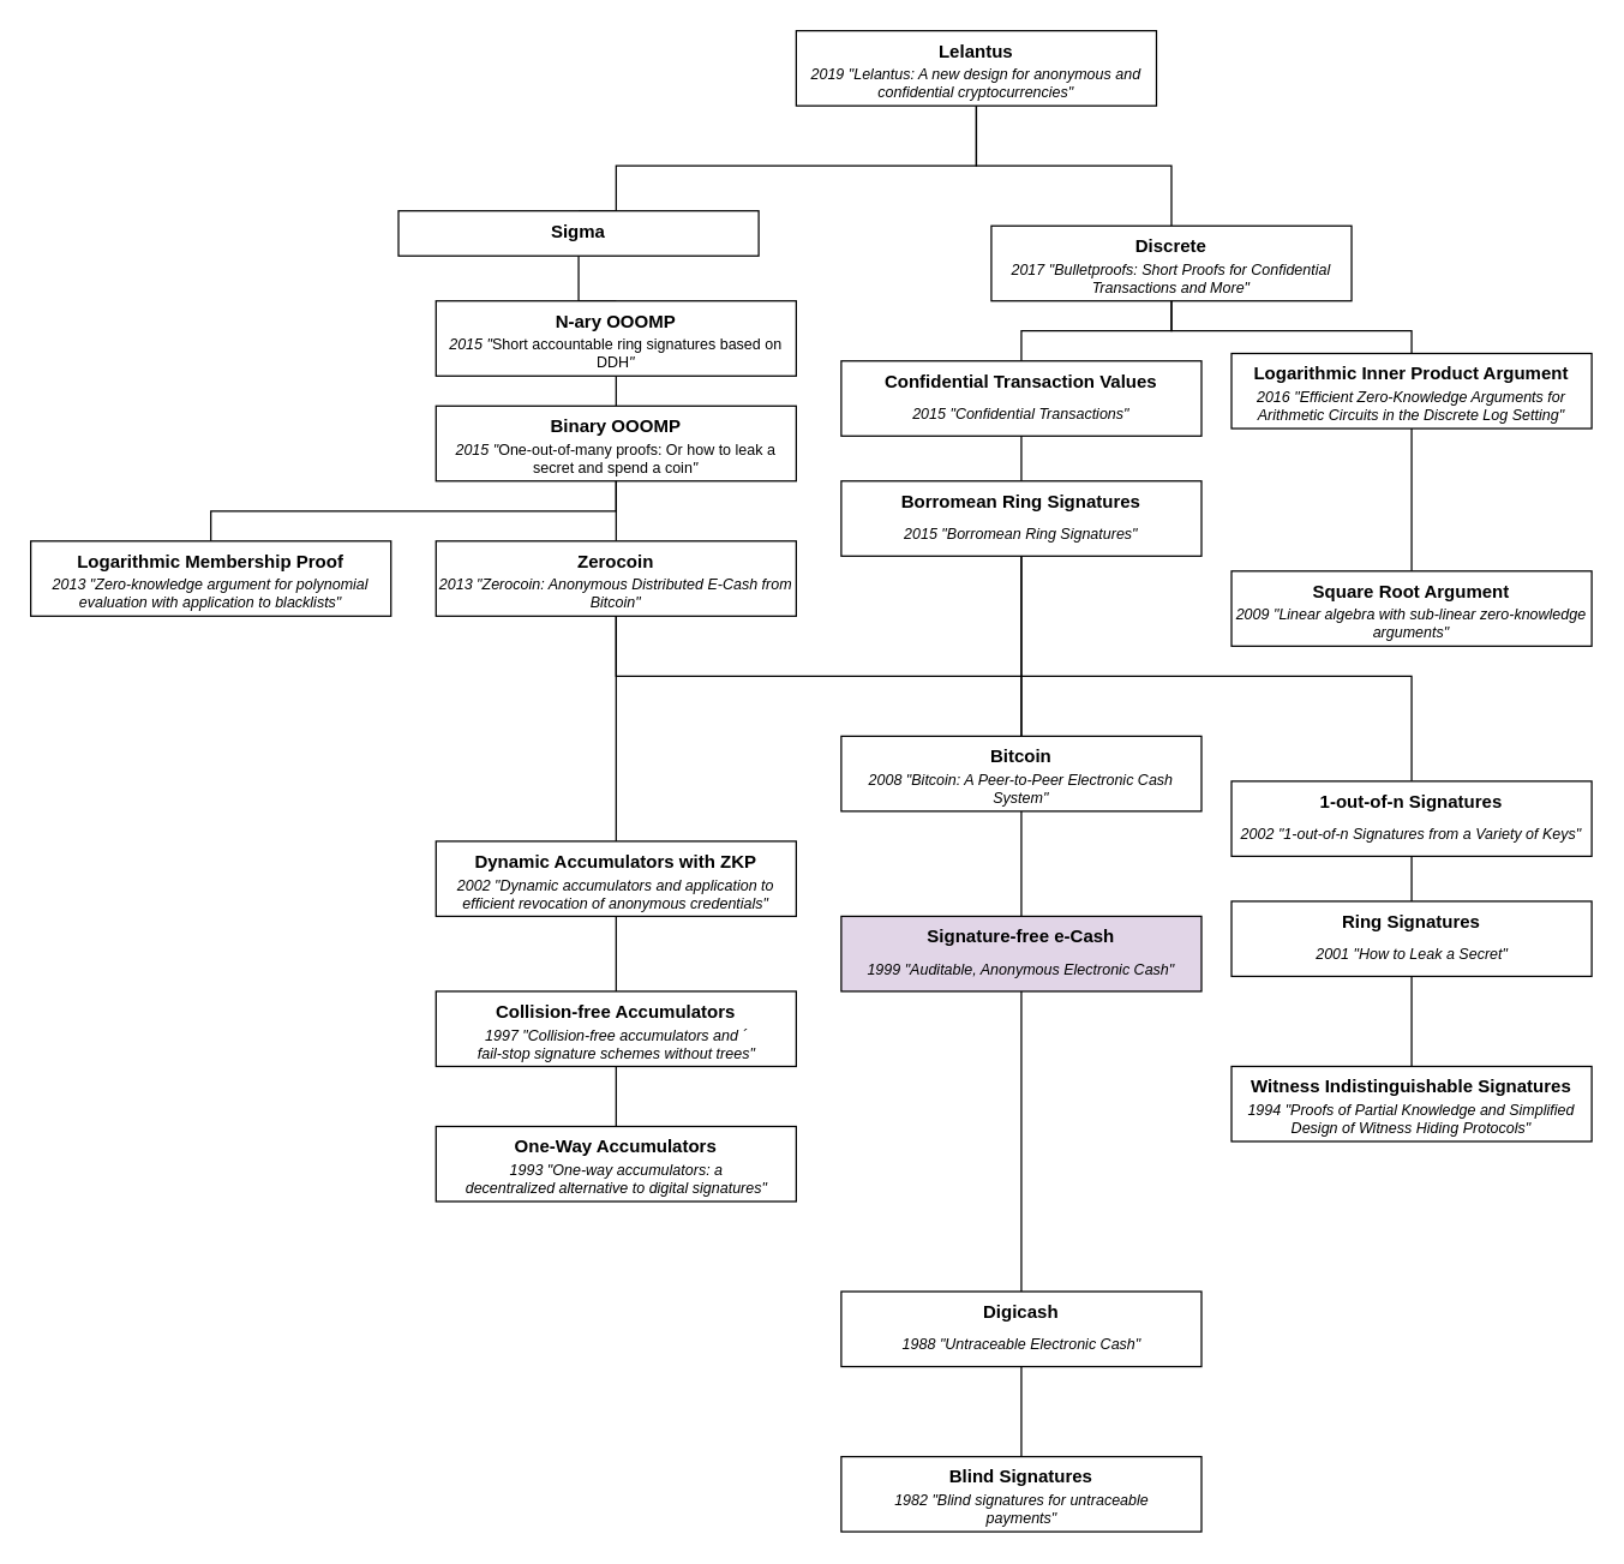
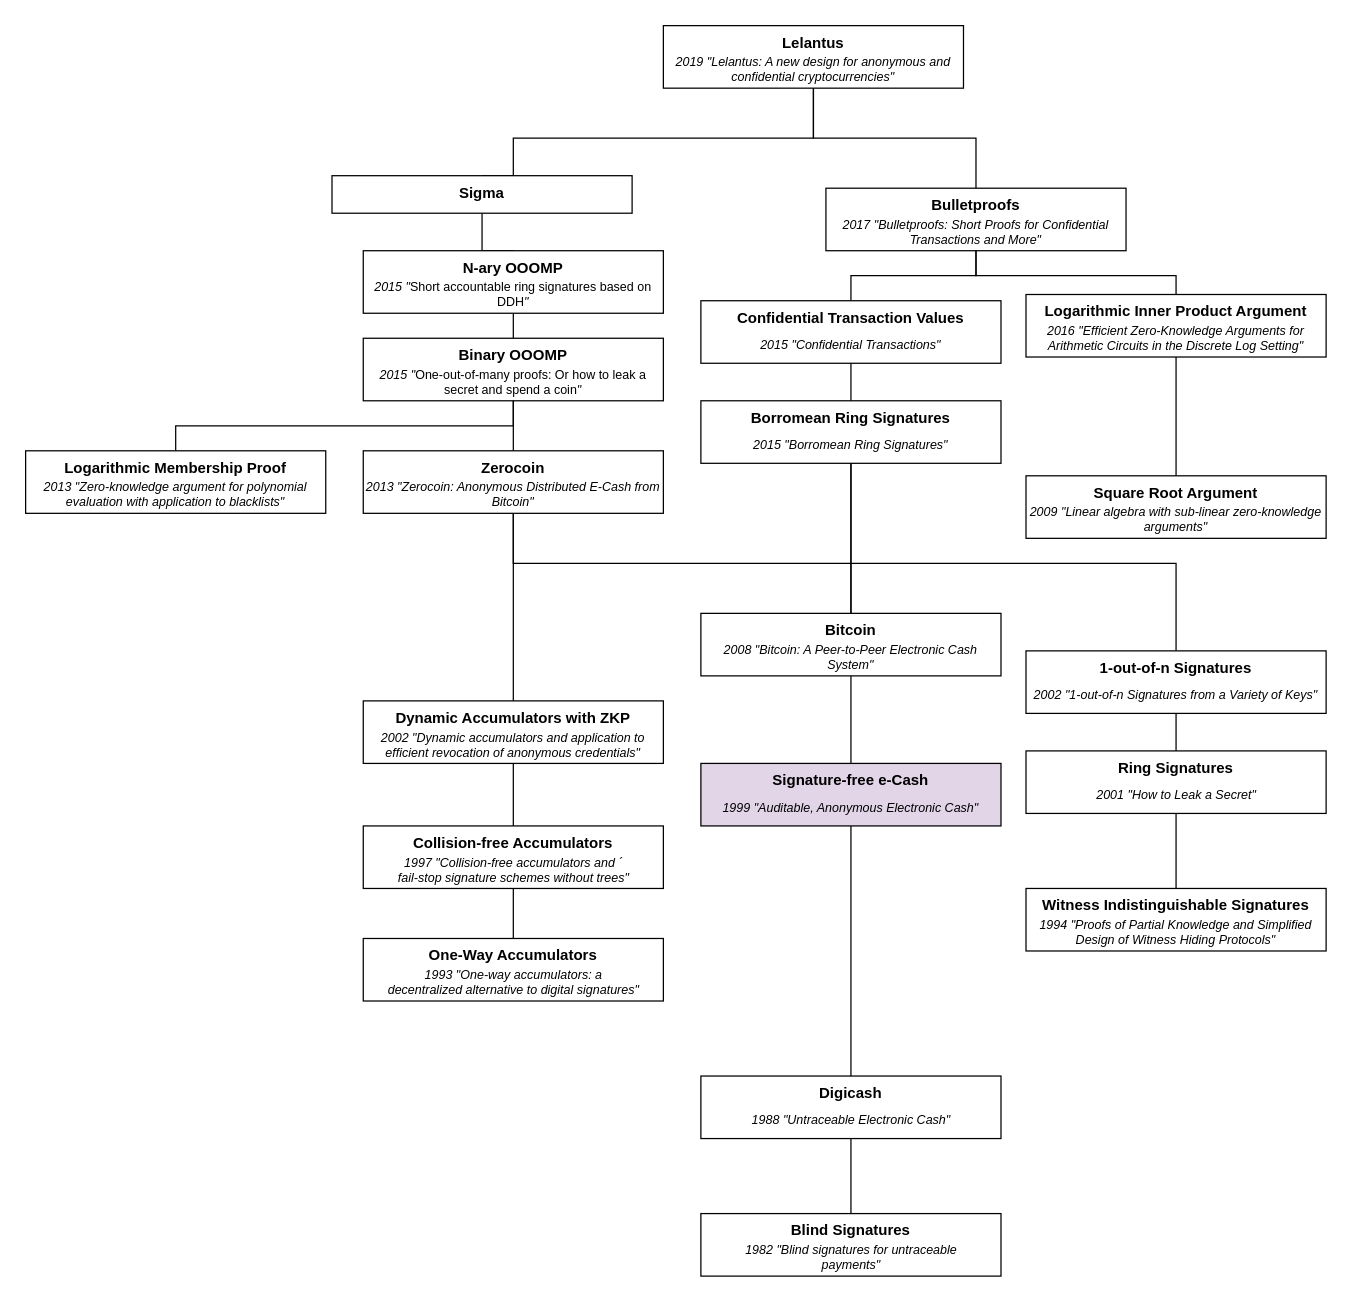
  <mxCell id="0" />
  <mxCell id="1" parent="0" />
  <mxCell id="2" style="edgeStyle=orthogonalEdgeStyle;rounded=0;orthogonalLoop=1;jettySize=auto;html=1;exitX=0.5;exitY=0;exitDx=0;exitDy=0;entryX=0.5;entryY=1;entryDx=0;entryDy=0;endArrow=none;endFill=0;" parent="1" source="3" target="29" edge="1"><mxGeometry relative="1" as="geometry" /></mxCell>
  <mxCell id="3" value="Zerocoin" style="rounded=0;whiteSpace=wrap;html=1;verticalAlign=top;fontStyle=1" parent="1" vertex="1"><mxGeometry x="290" y="360" width="240" height="50" as="geometry" /></mxCell>
  <mxCell id="4" value="&lt;div style=&quot;font-size: 10px;&quot;&gt;&lt;/div&gt;&lt;i&gt;2013 &quot;Zerocoin: Anonymous Distributed E-Cash from Bitcoin&quot;&lt;br&gt;&lt;/i&gt;" style="text;html=1;strokeColor=none;fillColor=none;align=center;verticalAlign=middle;whiteSpace=wrap;rounded=0;fontSize=10;" parent="1" vertex="1"><mxGeometry x="290" y="380" width="240" height="30" as="geometry" /></mxCell>
  <mxCell id="5" style="edgeStyle=orthogonalEdgeStyle;rounded=0;orthogonalLoop=1;jettySize=auto;html=1;exitX=0.5;exitY=0;exitDx=0;exitDy=0;entryX=0.5;entryY=1;entryDx=0;entryDy=0;endArrow=none;endFill=0;" parent="1" source="6" target="10" edge="1"><mxGeometry relative="1" as="geometry" /></mxCell>
  <mxCell id="6" value="Blind Signatures" style="rounded=0;whiteSpace=wrap;html=1;verticalAlign=top;fontStyle=1" parent="1" vertex="1"><mxGeometry x="560" y="970" width="240" height="50" as="geometry" /></mxCell>
  <mxCell id="7" value="&lt;div style=&quot;font-size: 10px;&quot;&gt;&lt;i&gt;1982 &quot;Blind signatures for untraceable payments&quot;&lt;/i&gt;&lt;/div&gt;" style="text;html=1;strokeColor=none;fillColor=none;align=center;verticalAlign=middle;whiteSpace=wrap;rounded=0;fontSize=10;" parent="1" vertex="1"><mxGeometry x="577.5" y="990" width="205" height="30" as="geometry" /></mxCell>
  <mxCell id="8" style="edgeStyle=orthogonalEdgeStyle;rounded=0;orthogonalLoop=1;jettySize=auto;html=1;exitX=0.5;exitY=0;exitDx=0;exitDy=0;entryX=0.5;entryY=1;entryDx=0;entryDy=0;endArrow=none;endFill=0;" parent="1" source="9" target="13" edge="1"><mxGeometry relative="1" as="geometry" /></mxCell>
  <mxCell id="9" value="Digicash" style="rounded=0;whiteSpace=wrap;html=1;verticalAlign=top;fontStyle=1" parent="1" vertex="1"><mxGeometry x="560" y="860" width="240" height="50" as="geometry" /></mxCell>
  <mxCell id="10" value="&lt;div style=&quot;font-size: 10px;&quot;&gt;&lt;i&gt;1988 &quot;Untraceable Electronic Cash&quot;&lt;/i&gt;&lt;/div&gt;" style="text;html=1;strokeColor=none;fillColor=none;align=center;verticalAlign=middle;whiteSpace=wrap;rounded=0;fontSize=10;" parent="1" vertex="1"><mxGeometry x="577.5" y="880" width="205" height="30" as="geometry" /></mxCell>
  <mxCell id="11" style="edgeStyle=orthogonalEdgeStyle;rounded=0;orthogonalLoop=1;jettySize=auto;html=1;exitX=0.5;exitY=0;exitDx=0;exitDy=0;entryX=0.5;entryY=1;entryDx=0;entryDy=0;endArrow=none;endFill=0;" parent="1" source="12" target="26" edge="1"><mxGeometry relative="1" as="geometry" /></mxCell>
  <mxCell id="12" value="Signature-free e-Cash" style="rounded=0;whiteSpace=wrap;html=1;verticalAlign=top;fontStyle=1;fillColor=#e1d5e7;" parent="1" vertex="1"><mxGeometry x="560" y="610" width="240" height="50" as="geometry" /></mxCell>
  <mxCell id="13" value="&lt;div style=&quot;&quot;&gt;1999 &quot;Auditable, Anonymous Electronic Cash&quot;&lt;/div&gt;" style="text;html=1;strokeColor=none;fillColor=none;align=center;verticalAlign=middle;whiteSpace=wrap;rounded=0;fontSize=10;fontStyle=2" parent="1" vertex="1"><mxGeometry x="560" y="630" width="240" height="30" as="geometry" /></mxCell>
  <mxCell id="14" style="edgeStyle=orthogonalEdgeStyle;rounded=0;orthogonalLoop=1;jettySize=auto;html=1;exitX=0.5;exitY=0;exitDx=0;exitDy=0;entryX=0.5;entryY=1;entryDx=0;entryDy=0;endArrow=none;endFill=0;" parent="1" source="15" target="4" edge="1"><mxGeometry relative="1" as="geometry" /></mxCell>
  <mxCell id="15" value="Dynamic Accumulators with ZKP" style="rounded=0;whiteSpace=wrap;html=1;verticalAlign=top;fontStyle=1" parent="1" vertex="1"><mxGeometry x="290" y="560" width="240" height="50" as="geometry" /></mxCell>
  <mxCell id="16" value="&lt;div style=&quot;font-size: 10px;&quot;&gt;&lt;span&gt;2002 &quot;&lt;/span&gt;Dynamic accumulators&amp;nbsp;&lt;span style=&quot;background-color: initial;&quot;&gt;and application to efficient revocation of anonymous credentials&quot;&lt;/span&gt;&lt;/div&gt;" style="text;html=1;strokeColor=none;fillColor=none;align=center;verticalAlign=middle;whiteSpace=wrap;rounded=0;fontSize=10;fontStyle=2" parent="1" vertex="1"><mxGeometry x="290" y="580" width="240" height="30" as="geometry" /></mxCell>
  <mxCell id="17" style="edgeStyle=orthogonalEdgeStyle;rounded=0;orthogonalLoop=1;jettySize=auto;html=1;exitX=0.5;exitY=0;exitDx=0;exitDy=0;endArrow=none;endFill=0;" parent="1" source="18" target="16" edge="1"><mxGeometry relative="1" as="geometry" /></mxCell>
  <mxCell id="18" value="Collision-free Accumulators" style="rounded=0;whiteSpace=wrap;html=1;verticalAlign=top;fontStyle=1" parent="1" vertex="1"><mxGeometry x="290" y="660" width="240" height="50" as="geometry" /></mxCell>
  <mxCell id="19" value="&lt;div style=&quot;font-size: 10px;&quot;&gt;&lt;span&gt;1997 &quot;&lt;/span&gt;Collision-free accumulators and ´&lt;/div&gt;&lt;div&gt;fail-stop signature schemes without trees&quot;&lt;/div&gt;" style="text;html=1;strokeColor=none;fillColor=none;align=center;verticalAlign=middle;whiteSpace=wrap;rounded=0;fontSize=10;fontStyle=2" parent="1" vertex="1"><mxGeometry x="307.5" y="680" width="205" height="30" as="geometry" /></mxCell>
  <mxCell id="20" style="edgeStyle=orthogonalEdgeStyle;rounded=0;orthogonalLoop=1;jettySize=auto;html=1;exitX=0.5;exitY=0;exitDx=0;exitDy=0;entryX=0.5;entryY=1;entryDx=0;entryDy=0;endArrow=none;endFill=0;" parent="1" source="21" target="19" edge="1"><mxGeometry relative="1" as="geometry" /></mxCell>
  <mxCell id="21" value="One-Way Accumulators" style="rounded=0;whiteSpace=wrap;html=1;verticalAlign=top;fontStyle=1" parent="1" vertex="1"><mxGeometry x="290" y="750" width="240" height="50" as="geometry" /></mxCell>
  <mxCell id="22" value="&lt;div style=&quot;font-size: 10px;&quot;&gt;&lt;span&gt;1993 &quot;&lt;/span&gt;One-way accumulators: a&lt;/div&gt;&lt;div&gt;decentralized alternative to digital signatures&quot;&lt;/div&gt;" style="text;html=1;strokeColor=none;fillColor=none;align=center;verticalAlign=middle;whiteSpace=wrap;rounded=0;fontSize=10;fontStyle=2" parent="1" vertex="1"><mxGeometry x="307.5" y="770" width="205" height="30" as="geometry" /></mxCell>
  <mxCell id="23" style="edgeStyle=orthogonalEdgeStyle;rounded=0;orthogonalLoop=1;jettySize=auto;html=1;exitX=0.5;exitY=0;exitDx=0;exitDy=0;entryX=0.5;entryY=1;entryDx=0;entryDy=0;endArrow=none;endFill=0;" parent="1" source="25" target="4" edge="1"><mxGeometry relative="1" as="geometry" /></mxCell>
  <mxCell id="24" style="edgeStyle=orthogonalEdgeStyle;rounded=0;orthogonalLoop=1;jettySize=auto;html=1;exitX=0.5;exitY=0;exitDx=0;exitDy=0;entryX=0.5;entryY=1;entryDx=0;entryDy=0;endArrow=none;endFill=0;" edge="1" parent="1" source="25" target="46"><mxGeometry relative="1" as="geometry" /></mxCell>
  <mxCell id="25" value="Bitcoin" style="rounded=0;whiteSpace=wrap;html=1;verticalAlign=top;fontStyle=1" parent="1" vertex="1"><mxGeometry x="560" y="490" width="240" height="50" as="geometry" /></mxCell>
  <mxCell id="26" value="&lt;div style=&quot;font-size: 10px;&quot;&gt;&lt;/div&gt;&lt;i&gt;2008 &quot;Bitcoin: A Peer-to-Peer Electronic Cash System&quot;&lt;br&gt;&lt;/i&gt;" style="text;html=1;strokeColor=none;fillColor=none;align=center;verticalAlign=middle;whiteSpace=wrap;rounded=0;fontSize=10;" parent="1" vertex="1"><mxGeometry x="560" y="510" width="240" height="30" as="geometry" /></mxCell>
  <mxCell id="27" style="edgeStyle=orthogonalEdgeStyle;rounded=0;orthogonalLoop=1;jettySize=auto;html=1;exitX=0.5;exitY=0;exitDx=0;exitDy=0;entryX=0.5;entryY=1;entryDx=0;entryDy=0;endArrow=none;endFill=0;" parent="1" source="28" target="32" edge="1"><mxGeometry relative="1" as="geometry" /></mxCell>
  <mxCell id="28" value="Binary OOOMP" style="rounded=0;whiteSpace=wrap;html=1;verticalAlign=top;fontStyle=1" parent="1" vertex="1"><mxGeometry x="290" y="270" width="240" height="50" as="geometry" /></mxCell>
  <mxCell id="29" value="&lt;div style=&quot;font-size: 10px;&quot;&gt;&lt;/div&gt;&lt;i&gt;2015 &quot;&lt;/i&gt;One-out-of-many proofs: Or how to leak a secret and spend a coin&lt;i style=&quot;background-color: initial;&quot;&gt;&quot;&lt;/i&gt;" style="text;html=1;strokeColor=none;fillColor=none;align=center;verticalAlign=middle;whiteSpace=wrap;rounded=0;fontSize=10;" parent="1" vertex="1"><mxGeometry x="290" y="290" width="240" height="30" as="geometry" /></mxCell>
  <mxCell id="30" style="edgeStyle=orthogonalEdgeStyle;rounded=0;orthogonalLoop=1;jettySize=auto;html=1;exitX=0.5;exitY=0;exitDx=0;exitDy=0;entryX=0.5;entryY=1;entryDx=0;entryDy=0;endArrow=none;endFill=0;" parent="1" source="31" target="34" edge="1"><mxGeometry relative="1" as="geometry" /></mxCell>
  <mxCell id="31" value="N-ary OOOMP" style="rounded=0;whiteSpace=wrap;html=1;verticalAlign=top;fontStyle=1" parent="1" vertex="1"><mxGeometry x="290" y="200" width="240" height="50" as="geometry" /></mxCell>
  <mxCell id="32" value="&lt;div style=&quot;font-size: 10px;&quot;&gt;&lt;/div&gt;&lt;i&gt;2015 &quot;&lt;/i&gt;Short accountable ring signatures based on DDH&lt;i style=&quot;background-color: initial;&quot;&gt;&quot;&lt;/i&gt;" style="text;html=1;strokeColor=none;fillColor=none;align=center;verticalAlign=middle;whiteSpace=wrap;rounded=0;fontSize=10;" parent="1" vertex="1"><mxGeometry x="290" y="220" width="240" height="30" as="geometry" /></mxCell>
  <mxCell id="33" style="edgeStyle=orthogonalEdgeStyle;rounded=0;orthogonalLoop=1;jettySize=auto;html=1;exitX=0.5;exitY=0;exitDx=0;exitDy=0;entryX=0.5;entryY=1;entryDx=0;entryDy=0;endArrow=none;endFill=0;" edge="1" parent="1" source="34" target="63"><mxGeometry relative="1" as="geometry"><Array as="points"><mxPoint y="110" x="410" /><mxPoint x="650" y="110" /></Array></mxGeometry></mxCell>
  <mxCell id="34" value="Sigma" style="rounded=0;whiteSpace=wrap;html=1;verticalAlign=top;fontStyle=1" parent="1" vertex="1"><mxGeometry x="265" y="140" width="240" height="30" as="geometry" /></mxCell>
  <mxCell id="35" style="edgeStyle=orthogonalEdgeStyle;rounded=0;orthogonalLoop=1;jettySize=auto;html=1;exitX=0.5;exitY=0;exitDx=0;exitDy=0;entryX=0.5;entryY=1;entryDx=0;entryDy=0;endArrow=none;endFill=0;" parent="1" source="36" target="29" edge="1"><mxGeometry relative="1" as="geometry" /></mxCell>
  <mxCell id="36" value="Logarithmic Membership Proof" style="rounded=0;whiteSpace=wrap;html=1;verticalAlign=top;fontStyle=1" parent="1" vertex="1"><mxGeometry x="20" y="360" width="240" height="50" as="geometry" /></mxCell>
  <mxCell id="37" value="&lt;div style=&quot;font-size: 10px;&quot;&gt;&lt;/div&gt;&lt;i&gt;2013 &quot;&lt;/i&gt;&lt;i&gt;Zero-knowledge argument for polynomial&lt;/i&gt;&lt;div&gt;&lt;i&gt;evaluation with application to blacklists&quot;&lt;/i&gt;&lt;/div&gt;" style="text;html=1;strokeColor=none;fillColor=none;align=center;verticalAlign=middle;whiteSpace=wrap;rounded=0;fontSize=10;" parent="1" vertex="1"><mxGeometry x="20" y="380" width="240" height="30" as="geometry" /></mxCell>
  <mxCell id="38" style="edgeStyle=orthogonalEdgeStyle;rounded=0;orthogonalLoop=1;jettySize=auto;html=1;exitX=0.5;exitY=0;exitDx=0;exitDy=0;entryX=0.5;entryY=1;entryDx=0;entryDy=0;endArrow=none;endFill=0;" edge="1" parent="1" source="39" target="63"><mxGeometry relative="1" as="geometry"><Array as="points"><mxPoint x="780" y="110" /><mxPoint x="650" y="110" /></Array></mxGeometry></mxCell>
- <mxCell id="39" value="Discrete" style="rounded=0;whiteSpace=wrap;html=1;verticalAlign=top;fontStyle=1" vertex="1" parent="1"><mxGeometry x="660" y="150" width="240" height="50" as="geometry" /></mxCell>
+ <mxCell id="39" value="Bulletproofs" style="rounded=0;whiteSpace=wrap;html=1;verticalAlign=top;fontStyle=1" vertex="1" parent="1"><mxGeometry x="660" y="150" width="240" height="50" as="geometry" /></mxCell>
  <mxCell id="40" value="2017 &quot;Bulletproofs: Short Proofs for Confidential Transactions and More&quot;" style="text;html=1;strokeColor=none;fillColor=none;align=center;verticalAlign=middle;whiteSpace=wrap;rounded=0;fontSize=10;fontStyle=2" vertex="1" parent="1"><mxGeometry x="660" width="240" height="30" as="geometry" y="170" /></mxCell>
  <mxCell id="41" style="edgeStyle=orthogonalEdgeStyle;rounded=0;orthogonalLoop=1;jettySize=auto;html=1;exitX=0.5;exitY=0;exitDx=0;exitDy=0;endArrow=none;endFill=0;" edge="1" parent="1" source="42" target="40"><mxGeometry relative="1" as="geometry" /></mxCell>
  <mxCell id="42" value="Confidential Transaction Values" style="rounded=0;whiteSpace=wrap;html=1;verticalAlign=top;fontStyle=1" vertex="1" parent="1"><mxGeometry x="560" y="240" width="240" height="50" as="geometry" /></mxCell>
  <mxCell id="43" value="2015 &quot;Confidential Transactions&quot;" style="text;html=1;strokeColor=none;fillColor=none;align=center;verticalAlign=middle;whiteSpace=wrap;rounded=0;fontSize=10;fontStyle=2" vertex="1" parent="1"><mxGeometry x="560" y="260" width="240" height="30" as="geometry" /></mxCell>
  <mxCell id="44" style="edgeStyle=orthogonalEdgeStyle;rounded=0;orthogonalLoop=1;jettySize=auto;html=1;exitX=0.5;exitY=0;exitDx=0;exitDy=0;entryX=0.5;entryY=1;entryDx=0;entryDy=0;endArrow=none;endFill=0;" edge="1" parent="1" source="45" target="43"><mxGeometry relative="1" as="geometry" /></mxCell>
  <mxCell id="45" value="Borromean Ring Signatures" style="rounded=0;whiteSpace=wrap;html=1;verticalAlign=top;fontStyle=1" vertex="1" parent="1"><mxGeometry x="560" y="320" width="240" height="50" as="geometry" /></mxCell>
  <mxCell id="46" value="2015 &quot;Borromean Ring Signatures&quot;" style="text;html=1;strokeColor=none;fillColor=none;align=center;verticalAlign=middle;whiteSpace=wrap;rounded=0;fontSize=10;fontStyle=2" vertex="1" parent="1"><mxGeometry x="560" y="340" width="240" height="30" as="geometry" /></mxCell>
  <mxCell id="47" style="edgeStyle=orthogonalEdgeStyle;rounded=0;orthogonalLoop=1;jettySize=auto;html=1;exitX=0.5;exitY=0;exitDx=0;exitDy=0;entryX=0.5;entryY=1;entryDx=0;entryDy=0;endArrow=none;endFill=0;" edge="1" parent="1" source="48" target="46"><mxGeometry relative="1" as="geometry"><Array as="points"><mxPoint x="940" y="450" /><mxPoint x="680" y="450" /></Array></mxGeometry></mxCell>
  <mxCell id="48" value="1-out-of-n Signatures" style="rounded=0;whiteSpace=wrap;html=1;verticalAlign=top;fontStyle=1" vertex="1" parent="1"><mxGeometry x="820" y="520" width="240" height="50" as="geometry" /></mxCell>
  <mxCell id="49" value="&lt;div style=&quot;font-size: 10px;&quot;&gt;&lt;/div&gt;&lt;i&gt;2002 &quot;1-out-of-n Signatures from a Variety of Keys&quot;&lt;br&gt;&lt;/i&gt;" style="text;html=1;strokeColor=none;fillColor=none;align=center;verticalAlign=middle;whiteSpace=wrap;rounded=0;fontSize=10;" vertex="1" parent="1"><mxGeometry x="820" y="540" width="240" height="30" as="geometry" /></mxCell>
  <mxCell id="50" style="edgeStyle=orthogonalEdgeStyle;rounded=0;orthogonalLoop=1;jettySize=auto;html=1;exitX=0.5;exitY=0;exitDx=0;exitDy=0;endArrow=none;endFill=0;" edge="1" parent="1" source="51" target="49"><mxGeometry relative="1" as="geometry" /></mxCell>
  <mxCell id="51" value="Ring Signatures" style="rounded=0;whiteSpace=wrap;html=1;verticalAlign=top;fontStyle=1" vertex="1" parent="1"><mxGeometry x="820" y="600" width="240" height="50" as="geometry" /></mxCell>
  <mxCell id="52" value="2001&lt;span style=&quot;background-color: initial;&quot;&gt;&amp;nbsp;&quot;How to Leak a Secret&quot;&lt;/span&gt;" style="text;html=1;strokeColor=none;fillColor=none;align=center;verticalAlign=middle;whiteSpace=wrap;rounded=0;fontSize=10;fontStyle=2" vertex="1" parent="1"><mxGeometry x="837.5" y="620" width="205" height="30" as="geometry" /></mxCell>
  <mxCell id="53" style="edgeStyle=orthogonalEdgeStyle;rounded=0;orthogonalLoop=1;jettySize=auto;html=1;exitX=0.5;exitY=0;exitDx=0;exitDy=0;endArrow=none;endFill=0;" edge="1" parent="1" source="54" target="52"><mxGeometry relative="1" as="geometry" /></mxCell>
  <mxCell id="54" value="Witness Indistinguishable Signatures" style="rounded=0;whiteSpace=wrap;html=1;verticalAlign=top;fontStyle=1" vertex="1" parent="1"><mxGeometry x="820" y="710" width="240" height="50" as="geometry" /></mxCell>
  <mxCell id="55" value="&lt;div style=&quot;font-size: 10px;&quot;&gt;&lt;/div&gt;&lt;i&gt;1994 &quot;Proofs of Partial Knowledge and Simplified&lt;div&gt;Design of Witness Hiding Protocols&quot;&lt;/div&gt;&lt;/i&gt;" style="text;html=1;strokeColor=none;fillColor=none;align=center;verticalAlign=middle;whiteSpace=wrap;rounded=0;fontSize=10;" vertex="1" parent="1"><mxGeometry x="820" y="730" width="240" height="30" as="geometry" /></mxCell>
  <mxCell id="56" style="edgeStyle=orthogonalEdgeStyle;rounded=0;orthogonalLoop=1;jettySize=auto;html=1;exitX=0.5;exitY=0;exitDx=0;exitDy=0;endArrow=none;endFill=0;" edge="1" parent="1" source="57" target="40"><mxGeometry relative="1" as="geometry"><Array as="points"><mxPoint x="940" y="220" /><mxPoint x="780" y="220" /></Array></mxGeometry></mxCell>
  <mxCell id="57" value="Logarithmic Inner Product Argument" style="rounded=0;whiteSpace=wrap;html=1;verticalAlign=top;fontStyle=1" vertex="1" parent="1"><mxGeometry x="820" y="235" width="240" height="50" as="geometry" /></mxCell>
  <mxCell id="58" value="2016 &quot;&lt;span style=&quot;background-color: initial;&quot;&gt;Efficient Zero-Knowledge Arguments for&lt;br&gt;&lt;/span&gt;&lt;span style=&quot;background-color: initial;&quot;&gt;Arithmetic Circuits in the Discrete Log Setting&lt;/span&gt;&quot;" style="text;html=1;strokeColor=none;fillColor=none;align=center;verticalAlign=middle;whiteSpace=wrap;rounded=0;fontSize=10;fontStyle=2" vertex="1" parent="1"><mxGeometry x="820" y="255" width="240" height="30" as="geometry" /></mxCell>
  <mxCell id="59" style="edgeStyle=orthogonalEdgeStyle;rounded=0;orthogonalLoop=1;jettySize=auto;html=1;exitX=0.5;exitY=0;exitDx=0;exitDy=0;entryX=0.5;entryY=1;entryDx=0;entryDy=0;endArrow=none;endFill=0;" edge="1" parent="1" source="60" target="58"><mxGeometry relative="1" as="geometry" /></mxCell>
  <mxCell id="60" value="Square Root Argument" style="rounded=0;whiteSpace=wrap;html=1;verticalAlign=top;fontStyle=1" vertex="1" parent="1"><mxGeometry x="820" y="380" width="240" height="50" as="geometry" /></mxCell>
  <mxCell id="61" value="2009 &quot;Linear algebra with sub-linear zero-knowledge arguments&quot;" style="text;html=1;strokeColor=none;fillColor=none;align=center;verticalAlign=middle;whiteSpace=wrap;rounded=0;fontSize=10;fontStyle=2" vertex="1" parent="1"><mxGeometry x="820" y="400" width="240" height="30" as="geometry" /></mxCell>
  <mxCell id="62" value="Lelantus" style="rounded=0;whiteSpace=wrap;html=1;verticalAlign=top;fontStyle=1" vertex="1" parent="1"><mxGeometry x="530" y="20" width="240" height="50" as="geometry" /></mxCell>
  <mxCell id="63" value="2019 &quot;Lelantus: A new design for anonymous and confidential cryptocurrencies&quot;" style="text;html=1;strokeColor=none;fillColor=none;align=center;verticalAlign=middle;whiteSpace=wrap;rounded=0;fontSize=10;fontStyle=2" vertex="1" parent="1"><mxGeometry x="530" y="40" width="240" height="30" as="geometry" /></mxCell>
